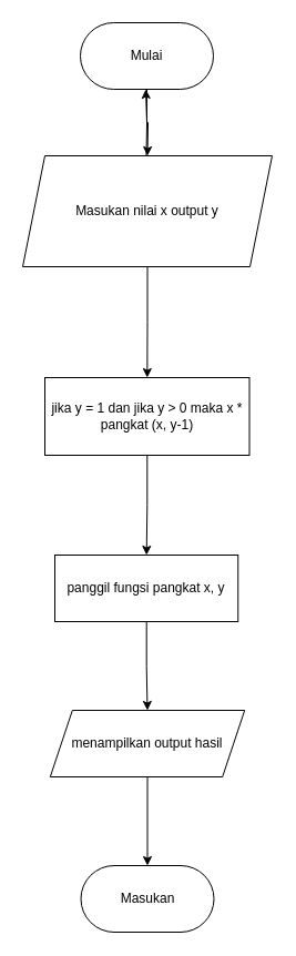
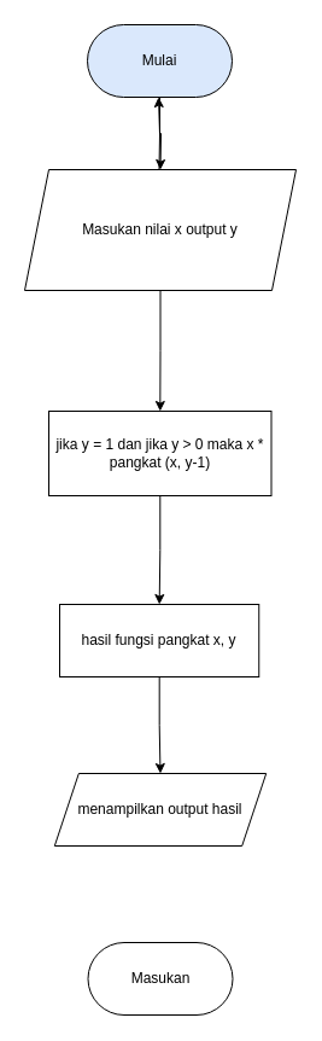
  <mxCell id="0" />
  <mxCell id="1" parent="0" />
  <mxCell id="2" value="" style="edgeStyle=orthogonalEdgeStyle;rounded=0;orthogonalLoop=1;jettySize=auto;html=1;" edge="1" parent="1" source="3"><mxGeometry relative="1" as="geometry"><mxPoint x="132.5" y="140" as="targetPoint" /></mxGeometry></mxCell>
- <mxCell id="3" value="Mulai" style="rounded=1;whiteSpace=wrap;html=1;arcSize=50;" vertex="1" parent="1"><mxGeometry x="72" y="20" width="120" height="60" as="geometry" /></mxCell>
+ <mxCell id="3" value="Mulai" style="rounded=1;whiteSpace=wrap;html=1;arcSize=50;fillColor=#dae8fc;" vertex="1" parent="1"><mxGeometry x="72" y="20" width="120" height="60" as="geometry" /></mxCell>
  <mxCell id="4" value="" style="edgeStyle=orthogonalEdgeStyle;rounded=0;orthogonalLoop=1;jettySize=auto;html=1;" edge="1" parent="1"><mxGeometry relative="1" as="geometry"><mxPoint x="131.507" y="140" as="sourcePoint" /><mxPoint x="131" y="80" as="targetPoint" /></mxGeometry></mxCell>
  <mxCell id="5" value="" style="edgeStyle=orthogonalEdgeStyle;rounded=0;orthogonalLoop=1;jettySize=auto;html=1;" edge="1" parent="1" source="6" target="8"><mxGeometry relative="1" as="geometry" /></mxCell>
  <mxCell id="6" value="Masukan nilai x output y" style="shape=parallelogram;perimeter=parallelogramPerimeter;whiteSpace=wrap;html=1;fixedSize=1;" vertex="1" parent="1"><mxGeometry x="20" y="140" width="225" height="100" as="geometry" /></mxCell>
  <mxCell id="7" value="" style="edgeStyle=orthogonalEdgeStyle;rounded=0;orthogonalLoop=1;jettySize=auto;html=1;" edge="1" parent="1" source="8" target="10"><mxGeometry relative="1" as="geometry" /></mxCell>
  <mxCell id="8" value="jika y = 1 dan jika y &amp;gt; 0 maka x * pangkat (x, y-1)" style="whiteSpace=wrap;html=1;" vertex="1" parent="1"><mxGeometry x="40" y="340" width="184.5" height="70" as="geometry" /></mxCell>
  <mxCell id="9" value="" style="edgeStyle=orthogonalEdgeStyle;rounded=0;orthogonalLoop=1;jettySize=auto;html=1;" edge="1" parent="1" source="10" target="12"><mxGeometry relative="1" as="geometry" /></mxCell>
- <mxCell id="10" value="panggil fungsi pangkat x, y" style="whiteSpace=wrap;html=1;" vertex="1" parent="1"><mxGeometry x="49" y="500" width="165.25" height="60" as="geometry" /></mxCell>
- <mxCell id="11" value="" style="edgeStyle=orthogonalEdgeStyle;rounded=0;orthogonalLoop=1;jettySize=auto;html=1;" edge="1" parent="1" source="12" target="13"><mxGeometry relative="1" as="geometry" /></mxCell>
+ <mxCell id="10" value="hasil fungsi pangkat x, y" style="whiteSpace=wrap;html=1;" vertex="1" parent="1"><mxGeometry x="49" y="500" width="165.25" height="60" as="geometry" /></mxCell>
  <mxCell id="12" value="menampilkan output hasil" style="shape=parallelogram;perimeter=parallelogramPerimeter;whiteSpace=wrap;html=1;fixedSize=1;" vertex="1" parent="1"><mxGeometry x="44.82" y="640" width="175.37" height="60" as="geometry" /></mxCell>
  <mxCell id="13" value="Masukan" style="rounded=1;whiteSpace=wrap;html=1;arcSize=50;" vertex="1" parent="1"><mxGeometry x="72.505" y="780" width="120" height="60" as="geometry" /></mxCell>
